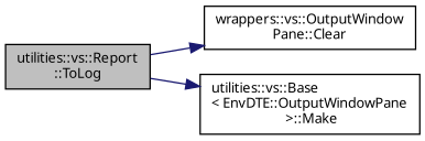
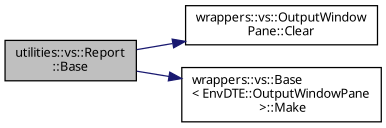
  digraph {
    rankdir=LR
    node [color=black fillcolor=white fontname=Verdana fontsize=10 shape=record style=filled]
    edge [color=midnightblue fontname=Verdana fontsize=10 labelfontname=Verdana labelfontsize=10 style=solid]
-   n1 [fillcolor=grey75 fontcolor=black height=0.2 label="utilities::vs::Report\l::ToLog" width=0.4]
+   n1 [fillcolor=grey75 fontcolor=black height=0.2 label="utilities::vs::Report\l::Base" width=0.4]
    n2 [height=0.2 label="wrappers::vs::OutputWindow\lPane::Clear" width=0.4]
-   n3 [height=0.2 label="utilities::vs::Base\l\< EnvDTE::OutputWindowPane\l \>::Make" width=0.4]
+   n3 [height=0.2 label="wrappers::vs::Base\l\< EnvDTE::OutputWindowPane\l \>::Make" width=0.4]
    n1 -> n2
    n1 -> n3
  }
